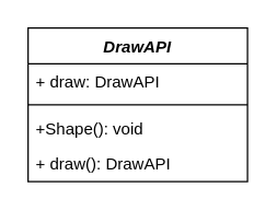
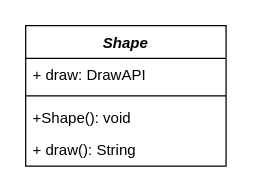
  <mxCell id="0" />
  <mxCell id="1" parent="0" />
- <mxCell id="2" value="DrawAPI" style="swimlane;fontStyle=3;align=center;verticalAlign=top;childLayout=stackLayout;horizontal=1;startSize=26;horizontalStack=0;resizeParent=1;resizeParentMax=0;resizeLast=0;collapsible=1;marginBottom=0;" vertex="1" parent="1"><mxGeometry x="20" y="20" width="160" height="112" as="geometry" /></mxCell>
+ <mxCell id="2" value="Shape" style="swimlane;fontStyle=3;align=center;verticalAlign=top;childLayout=stackLayout;horizontal=1;startSize=26;horizontalStack=0;resizeParent=1;resizeParentMax=0;resizeLast=0;collapsible=1;marginBottom=0;" vertex="1" parent="1"><mxGeometry x="20" y="20" width="160" height="112" as="geometry" /></mxCell>
  <mxCell id="3" value="+ draw: DrawAPI" style="text;strokeColor=none;fillColor=none;align=left;verticalAlign=top;spacingLeft=4;spacingRight=4;overflow=hidden;rotatable=0;points=[[0,0.5],[1,0.5]];portConstraint=eastwest;" vertex="1" parent="2"><mxGeometry y="26" width="160" height="26" as="geometry" /></mxCell>
  <mxCell id="4" value="" style="line;strokeWidth=1;fillColor=none;align=left;verticalAlign=middle;spacingTop=-1;spacingLeft=3;spacingRight=3;rotatable=0;labelPosition=right;points=[];portConstraint=eastwest;strokeColor=inherit;" vertex="1" parent="2"><mxGeometry y="52" width="160" height="8" as="geometry" /></mxCell>
  <mxCell id="5" value="+Shape(): void" style="text;strokeColor=none;fillColor=none;align=left;verticalAlign=top;spacingLeft=4;spacingRight=4;overflow=hidden;rotatable=0;points=[[0,0.5],[1,0.5]];portConstraint=eastwest;" vertex="1" parent="2"><mxGeometry y="60" width="160" height="26" as="geometry" /></mxCell>
- <mxCell id="6" value="+ draw(): DrawAPI" style="text;strokeColor=none;fillColor=none;align=left;verticalAlign=top;spacingLeft=4;spacingRight=4;overflow=hidden;rotatable=0;points=[[0,0.5],[1,0.5]];portConstraint=eastwest;" vertex="1" parent="2"><mxGeometry y="86" width="160" height="26" as="geometry" /></mxCell>
+ <mxCell id="6" value="+ draw(): String" style="text;strokeColor=none;fillColor=none;align=left;verticalAlign=top;spacingLeft=4;spacingRight=4;overflow=hidden;rotatable=0;points=[[0,0.5],[1,0.5]];portConstraint=eastwest;" vertex="1" parent="2"><mxGeometry y="86" width="160" height="26" as="geometry" /></mxCell>
